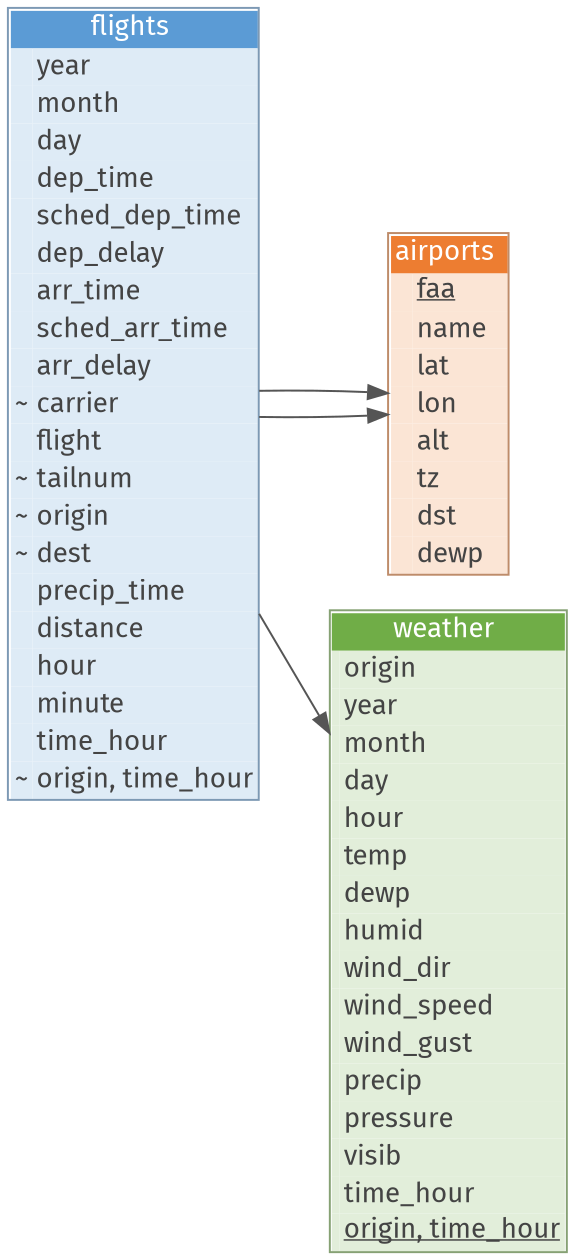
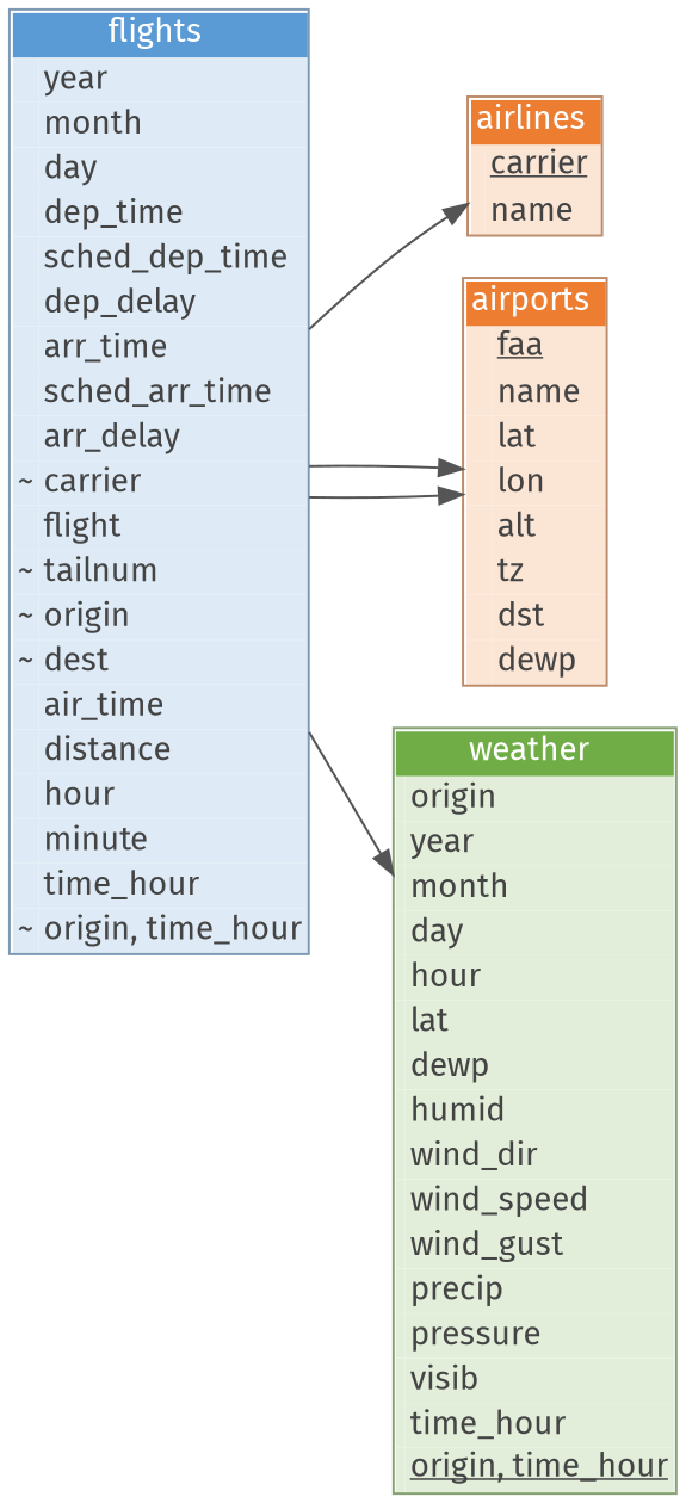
  digraph {
    fontname="Fira Sans"
    pack=true
    packmode="node"
    rankdir=LR
    node [fontcolor="#444444" fontname="Fira Sans" margin=0 shape=plaintext]
    edge [arrowsize=1 color="#555555" fontname="Fira Sans"]
+   n1 [label=<<TABLE ALIGN="LEFT" BORDER="1" CELLBORDER="0" CELLSPACING="0" COLOR="#9E5320AA">     <TR>       <TD COLSPAN="2" BGCOLOR="#ED7D31FF" BORDER="0"><FONT COLOR="#FFFFFF">airlines</FONT> </TD>     </TR>     <TR>       <TD ALIGN="LEFT" BGCOLOR="#FBE5D5FF"></TD>       <TD ALIGN="LEFT" BGCOLOR="#FBE5D5FF"><U>carrier</U></TD>     </TR>     <TR>       <TD ALIGN="LEFT" BGCOLOR="#FBE5D5FF"></TD>       <TD ALIGN="LEFT" BGCOLOR="#FBE5D5FF">name</TD>     </TR>   </TABLE>>]
    n2 [label=<<TABLE ALIGN="LEFT" BORDER="1" CELLBORDER="0" CELLSPACING="0" COLOR="#9E5320AA">     <TR>       <TD COLSPAN="2" BGCOLOR="#ED7D31FF" BORDER="0"><FONT COLOR="#FFFFFF">airports</FONT> </TD>     </TR>     <TR>       <TD ALIGN="LEFT" BGCOLOR="#FBE5D5FF"></TD>       <TD ALIGN="LEFT" BGCOLOR="#FBE5D5FF"><U>faa</U></TD>     </TR>     <TR>       <TD ALIGN="LEFT" BGCOLOR="#FBE5D5FF"></TD>       <TD ALIGN="LEFT" BGCOLOR="#FBE5D5FF">name</TD>     </TR>     <TR>       <TD ALIGN="LEFT" BGCOLOR="#FBE5D5FF"></TD>       <TD ALIGN="LEFT" BGCOLOR="#FBE5D5FF">lat</TD>     </TR>     <TR>       <TD ALIGN="LEFT" BGCOLOR="#FBE5D5FF"></TD>       <TD ALIGN="LEFT" BGCOLOR="#FBE5D5FF">lon</TD>     </TR>     <TR>       <TD ALIGN="LEFT" BGCOLOR="#FBE5D5FF"></TD>       <TD ALIGN="LEFT" BGCOLOR="#FBE5D5FF">alt</TD>     </TR>     <TR>       <TD ALIGN="LEFT" BGCOLOR="#FBE5D5FF"></TD>       <TD ALIGN="LEFT" BGCOLOR="#FBE5D5FF">tz</TD>     </TR>     <TR>       <TD ALIGN="LEFT" BGCOLOR="#FBE5D5FF"></TD>       <TD ALIGN="LEFT" BGCOLOR="#FBE5D5FF">dst</TD>     </TR>     <TR>       <TD ALIGN="LEFT" BGCOLOR="#FBE5D5FF"></TD>       <TD ALIGN="LEFT" BGCOLOR="#FBE5D5FF">dewp</TD>     </TR>   </TABLE>>]
-   n3 [label=<<TABLE ALIGN="LEFT" BORDER="1" CELLBORDER="0" CELLSPACING="0" COLOR="#3C678EAA">     <TR>       <TD COLSPAN="2" BGCOLOR="#5B9BD5FF" BORDER="0"><FONT COLOR="#FFFFFF">flights</FONT> </TD>     </TR>     <TR>       <TD ALIGN="LEFT" BGCOLOR="#DEEBF6FF"></TD>       <TD ALIGN="LEFT" BGCOLOR="#DEEBF6FF">year</TD>     </TR>     <TR>       <TD ALIGN="LEFT" BGCOLOR="#DEEBF6FF"></TD>       <TD ALIGN="LEFT" BGCOLOR="#DEEBF6FF">month</TD>     </TR>     <TR>       <TD ALIGN="LEFT" BGCOLOR="#DEEBF6FF"></TD>       <TD ALIGN="LEFT" BGCOLOR="#DEEBF6FF">day</TD>     </TR>     <TR>       <TD ALIGN="LEFT" BGCOLOR="#DEEBF6FF"></TD>       <TD ALIGN="LEFT" BGCOLOR="#DEEBF6FF">dep_time</TD>     </TR>     <TR>       <TD ALIGN="LEFT" BGCOLOR="#DEEBF6FF"></TD>       <TD ALIGN="LEFT" BGCOLOR="#DEEBF6FF">sched_dep_time</TD>     </TR>     <TR>       <TD ALIGN="LEFT" BGCOLOR="#DEEBF6FF"></TD>       <TD ALIGN="LEFT" BGCOLOR="#DEEBF6FF">dep_delay</TD>     </TR>     <TR>       <TD ALIGN="LEFT" BGCOLOR="#DEEBF6FF"></TD>       <TD ALIGN="LEFT" BGCOLOR="#DEEBF6FF">arr_time</TD>     </TR>     <TR>       <TD ALIGN="LEFT" BGCOLOR="#DEEBF6FF"></TD>       <TD ALIGN="LEFT" BGCOLOR="#DEEBF6FF">sched_arr_time</TD>     </TR>     <TR>       <TD ALIGN="LEFT" BGCOLOR="#DEEBF6FF"></TD>       <TD ALIGN="LEFT" BGCOLOR="#DEEBF6FF">arr_delay</TD>     </TR>     <TR>       <TD ALIGN="LEFT" BGCOLOR="#DEEBF6FF">~</TD>       <TD ALIGN="LEFT" BGCOLOR="#DEEBF6FF">carrier</TD>     </TR>     <TR>       <TD ALIGN="LEFT" BGCOLOR="#DEEBF6FF"></TD>       <TD ALIGN="LEFT" BGCOLOR="#DEEBF6FF">flight</TD>     </TR>     <TR>       <TD ALIGN="LEFT" BGCOLOR="#DEEBF6FF">~</TD>       <TD ALIGN="LEFT" BGCOLOR="#DEEBF6FF">tailnum</TD>     </TR>     <TR>       <TD ALIGN="LEFT" BGCOLOR="#DEEBF6FF">~</TD>       <TD ALIGN="LEFT" BGCOLOR="#DEEBF6FF">origin</TD>     </TR>     <TR>       <TD ALIGN="LEFT" BGCOLOR="#DEEBF6FF">~</TD>       <TD ALIGN="LEFT" BGCOLOR="#DEEBF6FF">dest</TD>     </TR>     <TR>       <TD ALIGN="LEFT" BGCOLOR="#DEEBF6FF"></TD>       <TD ALIGN="LEFT" BGCOLOR="#DEEBF6FF">precip_time</TD>     </TR>     <TR>       <TD ALIGN="LEFT" BGCOLOR="#DEEBF6FF"></TD>       <TD ALIGN="LEFT" BGCOLOR="#DEEBF6FF">distance</TD>     </TR>     <TR>       <TD ALIGN="LEFT" BGCOLOR="#DEEBF6FF"></TD>       <TD ALIGN="LEFT" BGCOLOR="#DEEBF6FF">hour</TD>     </TR>     <TR>       <TD ALIGN="LEFT" BGCOLOR="#DEEBF6FF"></TD>       <TD ALIGN="LEFT" BGCOLOR="#DEEBF6FF">minute</TD>     </TR>     <TR>       <TD ALIGN="LEFT" BGCOLOR="#DEEBF6FF"></TD>       <TD ALIGN="LEFT" BGCOLOR="#DEEBF6FF">time_hour</TD>     </TR>     <TR>       <TD ALIGN="LEFT" BGCOLOR="#DEEBF6FF">~</TD>       <TD ALIGN="LEFT" BGCOLOR="#DEEBF6FF">origin, time_hour</TD>     </TR>   </TABLE>>]
-   n4 [label=<<TABLE ALIGN="LEFT" BORDER="1" CELLBORDER="0" CELLSPACING="0" COLOR="#4A732FAA">     <TR>       <TD COLSPAN="2" BGCOLOR="#70AD47FF" BORDER="0"><FONT COLOR="#FFFFFF">weather</FONT> </TD>     </TR>     <TR>       <TD ALIGN="LEFT" BGCOLOR="#E2EEDAFF"></TD>       <TD ALIGN="LEFT" BGCOLOR="#E2EEDAFF">origin</TD>     </TR>     <TR>       <TD ALIGN="LEFT" BGCOLOR="#E2EEDAFF"></TD>       <TD ALIGN="LEFT" BGCOLOR="#E2EEDAFF">year</TD>     </TR>     <TR>       <TD ALIGN="LEFT" BGCOLOR="#E2EEDAFF"></TD>       <TD ALIGN="LEFT" BGCOLOR="#E2EEDAFF">month</TD>     </TR>     <TR>       <TD ALIGN="LEFT" BGCOLOR="#E2EEDAFF"></TD>       <TD ALIGN="LEFT" BGCOLOR="#E2EEDAFF">day</TD>     </TR>     <TR>       <TD ALIGN="LEFT" BGCOLOR="#E2EEDAFF"></TD>       <TD ALIGN="LEFT" BGCOLOR="#E2EEDAFF">hour</TD>     </TR>     <TR>       <TD ALIGN="LEFT" BGCOLOR="#E2EEDAFF"></TD>       <TD ALIGN="LEFT" BGCOLOR="#E2EEDAFF">temp</TD>     </TR>     <TR>       <TD ALIGN="LEFT" BGCOLOR="#E2EEDAFF"></TD>       <TD ALIGN="LEFT" BGCOLOR="#E2EEDAFF">dewp</TD>     </TR>     <TR>       <TD ALIGN="LEFT" BGCOLOR="#E2EEDAFF"></TD>       <TD ALIGN="LEFT" BGCOLOR="#E2EEDAFF">humid</TD>     </TR>     <TR>       <TD ALIGN="LEFT" BGCOLOR="#E2EEDAFF"></TD>       <TD ALIGN="LEFT" BGCOLOR="#E2EEDAFF">wind_dir</TD>     </TR>     <TR>       <TD ALIGN="LEFT" BGCOLOR="#E2EEDAFF"></TD>       <TD ALIGN="LEFT" BGCOLOR="#E2EEDAFF">wind_speed</TD>     </TR>     <TR>       <TD ALIGN="LEFT" BGCOLOR="#E2EEDAFF"></TD>       <TD ALIGN="LEFT" BGCOLOR="#E2EEDAFF">wind_gust</TD>     </TR>     <TR>       <TD ALIGN="LEFT" BGCOLOR="#E2EEDAFF"></TD>       <TD ALIGN="LEFT" BGCOLOR="#E2EEDAFF">precip</TD>     </TR>     <TR>       <TD ALIGN="LEFT" BGCOLOR="#E2EEDAFF"></TD>       <TD ALIGN="LEFT" BGCOLOR="#E2EEDAFF">pressure</TD>     </TR>     <TR>       <TD ALIGN="LEFT" BGCOLOR="#E2EEDAFF"></TD>       <TD ALIGN="LEFT" BGCOLOR="#E2EEDAFF">visib</TD>     </TR>     <TR>       <TD ALIGN="LEFT" BGCOLOR="#E2EEDAFF"></TD>       <TD ALIGN="LEFT" BGCOLOR="#E2EEDAFF">time_hour</TD>     </TR>     <TR>       <TD ALIGN="LEFT" BGCOLOR="#E2EEDAFF"></TD>       <TD ALIGN="LEFT" BGCOLOR="#E2EEDAFF"><U>origin, time_hour</U></TD>     </TR>   </TABLE>>]
+   n3 [label=<<TABLE ALIGN="LEFT" BORDER="1" CELLBORDER="0" CELLSPACING="0" COLOR="#3C678EAA">     <TR>       <TD COLSPAN="2" BGCOLOR="#5B9BD5FF" BORDER="0"><FONT COLOR="#FFFFFF">flights</FONT> </TD>     </TR>     <TR>       <TD ALIGN="LEFT" BGCOLOR="#DEEBF6FF"></TD>       <TD ALIGN="LEFT" BGCOLOR="#DEEBF6FF">year</TD>     </TR>     <TR>       <TD ALIGN="LEFT" BGCOLOR="#DEEBF6FF"></TD>       <TD ALIGN="LEFT" BGCOLOR="#DEEBF6FF">month</TD>     </TR>     <TR>       <TD ALIGN="LEFT" BGCOLOR="#DEEBF6FF"></TD>       <TD ALIGN="LEFT" BGCOLOR="#DEEBF6FF">day</TD>     </TR>     <TR>       <TD ALIGN="LEFT" BGCOLOR="#DEEBF6FF"></TD>       <TD ALIGN="LEFT" BGCOLOR="#DEEBF6FF">dep_time</TD>     </TR>     <TR>       <TD ALIGN="LEFT" BGCOLOR="#DEEBF6FF"></TD>       <TD ALIGN="LEFT" BGCOLOR="#DEEBF6FF">sched_dep_time</TD>     </TR>     <TR>       <TD ALIGN="LEFT" BGCOLOR="#DEEBF6FF"></TD>       <TD ALIGN="LEFT" BGCOLOR="#DEEBF6FF">dep_delay</TD>     </TR>     <TR>       <TD ALIGN="LEFT" BGCOLOR="#DEEBF6FF"></TD>       <TD ALIGN="LEFT" BGCOLOR="#DEEBF6FF">arr_time</TD>     </TR>     <TR>       <TD ALIGN="LEFT" BGCOLOR="#DEEBF6FF"></TD>       <TD ALIGN="LEFT" BGCOLOR="#DEEBF6FF">sched_arr_time</TD>     </TR>     <TR>       <TD ALIGN="LEFT" BGCOLOR="#DEEBF6FF"></TD>       <TD ALIGN="LEFT" BGCOLOR="#DEEBF6FF">arr_delay</TD>     </TR>     <TR>       <TD ALIGN="LEFT" BGCOLOR="#DEEBF6FF">~</TD>       <TD ALIGN="LEFT" BGCOLOR="#DEEBF6FF">carrier</TD>     </TR>     <TR>       <TD ALIGN="LEFT" BGCOLOR="#DEEBF6FF"></TD>       <TD ALIGN="LEFT" BGCOLOR="#DEEBF6FF">flight</TD>     </TR>     <TR>       <TD ALIGN="LEFT" BGCOLOR="#DEEBF6FF">~</TD>       <TD ALIGN="LEFT" BGCOLOR="#DEEBF6FF">tailnum</TD>     </TR>     <TR>       <TD ALIGN="LEFT" BGCOLOR="#DEEBF6FF">~</TD>       <TD ALIGN="LEFT" BGCOLOR="#DEEBF6FF">origin</TD>     </TR>     <TR>       <TD ALIGN="LEFT" BGCOLOR="#DEEBF6FF">~</TD>       <TD ALIGN="LEFT" BGCOLOR="#DEEBF6FF">dest</TD>     </TR>     <TR>       <TD ALIGN="LEFT" BGCOLOR="#DEEBF6FF"></TD>       <TD ALIGN="LEFT" BGCOLOR="#DEEBF6FF">air_time</TD>     </TR>     <TR>       <TD ALIGN="LEFT" BGCOLOR="#DEEBF6FF"></TD>       <TD ALIGN="LEFT" BGCOLOR="#DEEBF6FF">distance</TD>     </TR>     <TR>       <TD ALIGN="LEFT" BGCOLOR="#DEEBF6FF"></TD>       <TD ALIGN="LEFT" BGCOLOR="#DEEBF6FF">hour</TD>     </TR>     <TR>       <TD ALIGN="LEFT" BGCOLOR="#DEEBF6FF"></TD>       <TD ALIGN="LEFT" BGCOLOR="#DEEBF6FF">minute</TD>     </TR>     <TR>       <TD ALIGN="LEFT" BGCOLOR="#DEEBF6FF"></TD>       <TD ALIGN="LEFT" BGCOLOR="#DEEBF6FF">time_hour</TD>     </TR>     <TR>       <TD ALIGN="LEFT" BGCOLOR="#DEEBF6FF">~</TD>       <TD ALIGN="LEFT" BGCOLOR="#DEEBF6FF">origin, time_hour</TD>     </TR>   </TABLE>>]
+   n4 [label=<<TABLE ALIGN="LEFT" BORDER="1" CELLBORDER="0" CELLSPACING="0" COLOR="#4A732FAA">     <TR>       <TD COLSPAN="2" BGCOLOR="#70AD47FF" BORDER="0"><FONT COLOR="#FFFFFF">weather</FONT> </TD>     </TR>     <TR>       <TD ALIGN="LEFT" BGCOLOR="#E2EEDAFF"></TD>       <TD ALIGN="LEFT" BGCOLOR="#E2EEDAFF">origin</TD>     </TR>     <TR>       <TD ALIGN="LEFT" BGCOLOR="#E2EEDAFF"></TD>       <TD ALIGN="LEFT" BGCOLOR="#E2EEDAFF">year</TD>     </TR>     <TR>       <TD ALIGN="LEFT" BGCOLOR="#E2EEDAFF"></TD>       <TD ALIGN="LEFT" BGCOLOR="#E2EEDAFF">month</TD>     </TR>     <TR>       <TD ALIGN="LEFT" BGCOLOR="#E2EEDAFF"></TD>       <TD ALIGN="LEFT" BGCOLOR="#E2EEDAFF">day</TD>     </TR>     <TR>       <TD ALIGN="LEFT" BGCOLOR="#E2EEDAFF"></TD>       <TD ALIGN="LEFT" BGCOLOR="#E2EEDAFF">hour</TD>     </TR>     <TR>       <TD ALIGN="LEFT" BGCOLOR="#E2EEDAFF"></TD>       <TD ALIGN="LEFT" BGCOLOR="#E2EEDAFF">lat</TD>     </TR>     <TR>       <TD ALIGN="LEFT" BGCOLOR="#E2EEDAFF"></TD>       <TD ALIGN="LEFT" BGCOLOR="#E2EEDAFF">dewp</TD>     </TR>     <TR>       <TD ALIGN="LEFT" BGCOLOR="#E2EEDAFF"></TD>       <TD ALIGN="LEFT" BGCOLOR="#E2EEDAFF">humid</TD>     </TR>     <TR>       <TD ALIGN="LEFT" BGCOLOR="#E2EEDAFF"></TD>       <TD ALIGN="LEFT" BGCOLOR="#E2EEDAFF">wind_dir</TD>     </TR>     <TR>       <TD ALIGN="LEFT" BGCOLOR="#E2EEDAFF"></TD>       <TD ALIGN="LEFT" BGCOLOR="#E2EEDAFF">wind_speed</TD>     </TR>     <TR>       <TD ALIGN="LEFT" BGCOLOR="#E2EEDAFF"></TD>       <TD ALIGN="LEFT" BGCOLOR="#E2EEDAFF">wind_gust</TD>     </TR>     <TR>       <TD ALIGN="LEFT" BGCOLOR="#E2EEDAFF"></TD>       <TD ALIGN="LEFT" BGCOLOR="#E2EEDAFF">precip</TD>     </TR>     <TR>       <TD ALIGN="LEFT" BGCOLOR="#E2EEDAFF"></TD>       <TD ALIGN="LEFT" BGCOLOR="#E2EEDAFF">pressure</TD>     </TR>     <TR>       <TD ALIGN="LEFT" BGCOLOR="#E2EEDAFF"></TD>       <TD ALIGN="LEFT" BGCOLOR="#E2EEDAFF">visib</TD>     </TR>     <TR>       <TD ALIGN="LEFT" BGCOLOR="#E2EEDAFF"></TD>       <TD ALIGN="LEFT" BGCOLOR="#E2EEDAFF">time_hour</TD>     </TR>     <TR>       <TD ALIGN="LEFT" BGCOLOR="#E2EEDAFF"></TD>       <TD ALIGN="LEFT" BGCOLOR="#E2EEDAFF"><U>origin, time_hour</U></TD>     </TR>   </TABLE>>]
+   n3 -> n1
    n3 -> n2
    n3 -> n2
    n3 -> n4
  }
